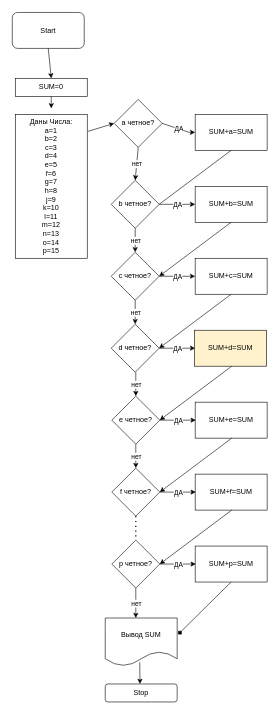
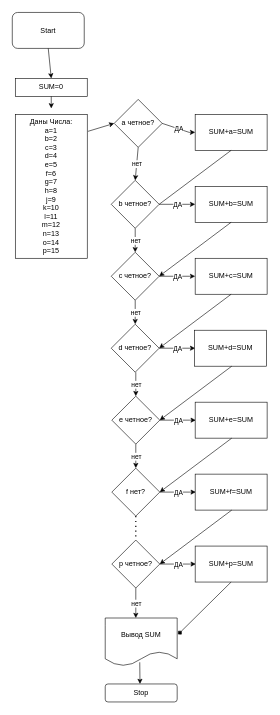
  <mxCell id="0" />
  <mxCell id="1" parent="0" />
  <mxCell id="2" value="Start" style="rounded=1;whiteSpace=wrap;html=1;" vertex="1" parent="1"><mxGeometry x="20" y="20" width="120" height="60" as="geometry" /></mxCell>
  <mxCell id="3" value="Даны Числа:&lt;br&gt;a=1&lt;br&gt;b=2&lt;br&gt;c=3&lt;br&gt;d=4&lt;br&gt;e=5&lt;br&gt;f=6&lt;br&gt;g=7&lt;br&gt;h=8&lt;br&gt;j=9&lt;br&gt;k=10&lt;br&gt;l=11&lt;br&gt;m=12&lt;br&gt;n=13&lt;br&gt;o=14&lt;br&gt;p=15" style="rounded=0;whiteSpace=wrap;html=1;" vertex="1" parent="1"><mxGeometry x="25" y="190" width="120" height="240" as="geometry" /></mxCell>
  <mxCell id="4" value="" style="endArrow=classic;html=1;rounded=0;exitX=0.5;exitY=1;exitDx=0;exitDy=0;" edge="1" parent="1" source="2"><mxGeometry width="50" height="50" relative="1" as="geometry"><mxPoint x="85" y="340" as="sourcePoint" /><mxPoint x="85" y="130" as="targetPoint" /></mxGeometry></mxCell>
  <mxCell id="5" value="" style="endArrow=classic;html=1;rounded=0;exitX=1.01;exitY=0.118;exitDx=0;exitDy=0;exitPerimeter=0;entryX=0;entryY=0.5;entryDx=0;entryDy=0;" edge="1" parent="1" source="3" target="6"><mxGeometry width="50" height="50" relative="1" as="geometry"><mxPoint x="395" y="390" as="sourcePoint" /><mxPoint x="175" y="250" as="targetPoint" /></mxGeometry></mxCell>
  <mxCell id="6" value="a четное?" style="rhombus;whiteSpace=wrap;html=1;" vertex="1" parent="1"><mxGeometry x="190" y="165" width="80" height="80" as="geometry" /></mxCell>
  <mxCell id="7" value="" style="endArrow=classic;html=1;rounded=0;exitX=1;exitY=0.5;exitDx=0;exitDy=0;" edge="1" parent="1" source="6"><mxGeometry relative="1" as="geometry"><mxPoint x="285" y="219.5" as="sourcePoint" /><mxPoint x="325" y="220" as="targetPoint" /><Array as="points"><mxPoint x="315" y="220" /></Array></mxGeometry></mxCell>
  <mxCell id="8" value="ДА" style="edgeLabel;resizable=0;html=1;align=center;verticalAlign=middle;" connectable="0" vertex="1" parent="7"><mxGeometry relative="1" as="geometry" /></mxCell>
  <mxCell id="9" value="" style="endArrow=classic;html=1;rounded=0;exitX=0.5;exitY=1;exitDx=0;exitDy=0;" edge="1" parent="1" source="6"><mxGeometry relative="1" as="geometry"><mxPoint x="365" y="360" as="sourcePoint" /><mxPoint x="225" y="300" as="targetPoint" /></mxGeometry></mxCell>
  <mxCell id="10" value="нет" style="edgeLabel;resizable=0;html=1;align=center;verticalAlign=middle;" connectable="0" vertex="1" parent="9"><mxGeometry relative="1" as="geometry" /></mxCell>
  <mxCell id="11" value="b четное?" style="rhombus;whiteSpace=wrap;html=1;" vertex="1" parent="1"><mxGeometry x="185" y="300" width="80" height="80" as="geometry" /></mxCell>
  <mxCell id="12" value="SUM+a=SUM" style="rounded=0;whiteSpace=wrap;html=1;" vertex="1" parent="1"><mxGeometry x="325" y="190" width="120" height="60" as="geometry" /></mxCell>
  <mxCell id="13" value="" style="endArrow=none;html=1;rounded=0;exitX=0.5;exitY=1;exitDx=0;exitDy=0;entryX=1;entryY=0.5;entryDx=0;entryDy=0;" edge="1" parent="1" source="12" target="11"><mxGeometry width="50" height="50" relative="1" as="geometry"><mxPoint x="395" y="390" as="sourcePoint" /><mxPoint x="445" y="340" as="targetPoint" /></mxGeometry></mxCell>
  <mxCell id="14" value="" style="endArrow=classic;html=1;rounded=0;exitX=1;exitY=0.5;exitDx=0;exitDy=0;" edge="1" parent="1"><mxGeometry relative="1" as="geometry"><mxPoint x="265" y="340" as="sourcePoint" /><mxPoint x="325" y="340" as="targetPoint" /><Array as="points"><mxPoint x="315" y="340" /></Array></mxGeometry></mxCell>
  <mxCell id="15" value="ДА" style="edgeLabel;resizable=0;html=1;align=center;verticalAlign=middle;" connectable="0" vertex="1" parent="14"><mxGeometry relative="1" as="geometry" /></mxCell>
  <mxCell id="16" value="SUM+b=SUM" style="rounded=0;whiteSpace=wrap;html=1;" vertex="1" parent="1"><mxGeometry x="325" y="310" width="120" height="60" as="geometry" /></mxCell>
  <mxCell id="17" value="" style="endArrow=classic;html=1;rounded=0;exitX=0.5;exitY=1;exitDx=0;exitDy=0;" edge="1" parent="1"><mxGeometry relative="1" as="geometry"><mxPoint x="225" y="380" as="sourcePoint" /><mxPoint x="225" y="420" as="targetPoint" /></mxGeometry></mxCell>
  <mxCell id="18" value="нет" style="edgeLabel;resizable=0;html=1;align=center;verticalAlign=middle;" connectable="0" vertex="1" parent="17"><mxGeometry relative="1" as="geometry" /></mxCell>
  <mxCell id="19" value="c четное?" style="rhombus;whiteSpace=wrap;html=1;" vertex="1" parent="1"><mxGeometry x="185" y="420" width="80" height="80" as="geometry" /></mxCell>
  <mxCell id="20" value="" style="endArrow=classic;html=1;rounded=0;exitX=0.5;exitY=1;exitDx=0;exitDy=0;entryX=1;entryY=0.5;entryDx=0;entryDy=0;" edge="1" parent="1" target="19"><mxGeometry width="50" height="50" relative="1" as="geometry"><mxPoint x="385" y="370" as="sourcePoint" /><mxPoint x="445" y="460" as="targetPoint" /></mxGeometry></mxCell>
  <mxCell id="21" value="" style="endArrow=classic;html=1;rounded=0;exitX=1;exitY=0.5;exitDx=0;exitDy=0;" edge="1" parent="1"><mxGeometry relative="1" as="geometry"><mxPoint x="265" y="460" as="sourcePoint" /><mxPoint x="325" y="460" as="targetPoint" /><Array as="points"><mxPoint x="315" y="460" /></Array></mxGeometry></mxCell>
  <mxCell id="22" value="ДА" style="edgeLabel;resizable=0;html=1;align=center;verticalAlign=middle;" connectable="0" vertex="1" parent="21"><mxGeometry relative="1" as="geometry" /></mxCell>
  <mxCell id="23" value="SUM+c=SUM" style="rounded=0;whiteSpace=wrap;html=1;" vertex="1" parent="1"><mxGeometry x="325" y="430" width="120" height="60" as="geometry" /></mxCell>
  <mxCell id="24" value="" style="endArrow=classic;html=1;rounded=0;exitX=0.5;exitY=1;exitDx=0;exitDy=0;" edge="1" parent="1"><mxGeometry relative="1" as="geometry"><mxPoint x="225" y="500" as="sourcePoint" /><mxPoint x="225" y="540" as="targetPoint" /></mxGeometry></mxCell>
  <mxCell id="25" value="нет" style="edgeLabel;resizable=0;html=1;align=center;verticalAlign=middle;" connectable="0" vertex="1" parent="24"><mxGeometry relative="1" as="geometry" /></mxCell>
  <mxCell id="26" value="d четное?" style="rhombus;whiteSpace=wrap;html=1;" vertex="1" parent="1"><mxGeometry x="185" y="540" width="80" height="80" as="geometry" /></mxCell>
  <mxCell id="27" value="" style="endArrow=classic;html=1;rounded=0;exitX=0.5;exitY=1;exitDx=0;exitDy=0;entryX=1;entryY=0.5;entryDx=0;entryDy=0;" edge="1" parent="1" target="26"><mxGeometry width="50" height="50" relative="1" as="geometry"><mxPoint x="385" y="490" as="sourcePoint" /><mxPoint x="445" y="580" as="targetPoint" /></mxGeometry></mxCell>
  <mxCell id="28" value="" style="endArrow=classic;html=1;rounded=0;exitX=1;exitY=0.5;exitDx=0;exitDy=0;" edge="1" parent="1"><mxGeometry relative="1" as="geometry"><mxPoint x="265" y="580" as="sourcePoint" /><mxPoint x="325" y="580" as="targetPoint" /><Array as="points"><mxPoint x="315" y="580" /></Array></mxGeometry></mxCell>
  <mxCell id="29" value="ДА" style="edgeLabel;resizable=0;html=1;align=center;verticalAlign=middle;" connectable="0" vertex="1" parent="28"><mxGeometry relative="1" as="geometry" /></mxCell>
- <mxCell id="30" value="SUM+d=SUM" style="rounded=0;whiteSpace=wrap;html=1;fillColor=#fff2cc;" vertex="1" parent="1"><mxGeometry x="324" y="550" width="120" height="60" as="geometry" /></mxCell>
+ <mxCell id="30" value="SUM+d=SUM" style="rounded=0;whiteSpace=wrap;html=1;" vertex="1" parent="1"><mxGeometry x="324" y="550" width="120" height="60" as="geometry" /></mxCell>
  <mxCell id="31" value="" style="endArrow=classic;html=1;rounded=0;exitX=0.5;exitY=1;exitDx=0;exitDy=0;" edge="1" parent="1"><mxGeometry relative="1" as="geometry"><mxPoint x="226" y="620" as="sourcePoint" /><mxPoint x="226" y="660" as="targetPoint" /></mxGeometry></mxCell>
  <mxCell id="32" value="нет" style="edgeLabel;resizable=0;html=1;align=center;verticalAlign=middle;" connectable="0" vertex="1" parent="31"><mxGeometry relative="1" as="geometry" /></mxCell>
  <mxCell id="33" value="e четное?" style="rhombus;whiteSpace=wrap;html=1;" vertex="1" parent="1"><mxGeometry x="186" y="660" width="80" height="80" as="geometry" /></mxCell>
  <mxCell id="34" value="" style="endArrow=classic;html=1;rounded=0;exitX=0.5;exitY=1;exitDx=0;exitDy=0;entryX=1;entryY=0.5;entryDx=0;entryDy=0;" edge="1" parent="1" target="33"><mxGeometry width="50" height="50" relative="1" as="geometry"><mxPoint x="386" y="610" as="sourcePoint" /><mxPoint x="446" y="700" as="targetPoint" /></mxGeometry></mxCell>
  <mxCell id="35" value="" style="endArrow=classic;html=1;rounded=0;exitX=1;exitY=0.5;exitDx=0;exitDy=0;" edge="1" parent="1"><mxGeometry relative="1" as="geometry"><mxPoint x="266" y="700" as="sourcePoint" /><mxPoint x="326" y="700" as="targetPoint" /><Array as="points"><mxPoint x="316" y="700" /></Array></mxGeometry></mxCell>
  <mxCell id="36" value="ДА" style="edgeLabel;resizable=0;html=1;align=center;verticalAlign=middle;" connectable="0" vertex="1" parent="35"><mxGeometry relative="1" as="geometry" /></mxCell>
  <mxCell id="37" value="SUM+e=SUM" style="rounded=0;whiteSpace=wrap;html=1;" vertex="1" parent="1"><mxGeometry x="325" y="670" width="120" height="60" as="geometry" /></mxCell>
  <mxCell id="38" value="SUM=0" style="rounded=0;whiteSpace=wrap;html=1;" vertex="1" parent="1"><mxGeometry x="25" y="130" width="120" height="30" as="geometry" /></mxCell>
  <mxCell id="39" value="" style="endArrow=classic;html=1;rounded=0;exitX=0.5;exitY=1;exitDx=0;exitDy=0;" edge="1" parent="1" source="38"><mxGeometry width="50" height="50" relative="1" as="geometry"><mxPoint x="335" y="270" as="sourcePoint" /><mxPoint x="85" y="180" as="targetPoint" /></mxGeometry></mxCell>
  <mxCell id="40" value="" style="endArrow=classic;html=1;rounded=0;exitX=0.5;exitY=1;exitDx=0;exitDy=0;" edge="1" parent="1"><mxGeometry relative="1" as="geometry"><mxPoint x="226" y="740" as="sourcePoint" /><mxPoint x="226" y="780" as="targetPoint" /></mxGeometry></mxCell>
  <mxCell id="41" value="нет" style="edgeLabel;resizable=0;html=1;align=center;verticalAlign=middle;" connectable="0" vertex="1" parent="40"><mxGeometry relative="1" as="geometry" /></mxCell>
- <mxCell id="42" value="f четное?" style="rhombus;whiteSpace=wrap;html=1;" vertex="1" parent="1"><mxGeometry x="186" y="780" width="80" height="80" as="geometry" /></mxCell>
+ <mxCell id="42" value="f нет?" style="rhombus;whiteSpace=wrap;html=1;" vertex="1" parent="1"><mxGeometry x="186" y="780" width="80" height="80" as="geometry" /></mxCell>
  <mxCell id="43" value="" style="endArrow=classic;html=1;rounded=0;exitX=0.5;exitY=1;exitDx=0;exitDy=0;entryX=1;entryY=0.5;entryDx=0;entryDy=0;" edge="1" parent="1" target="42"><mxGeometry width="50" height="50" relative="1" as="geometry"><mxPoint x="386" y="730" as="sourcePoint" /><mxPoint x="446" y="820" as="targetPoint" /></mxGeometry></mxCell>
  <mxCell id="44" value="" style="endArrow=classic;html=1;rounded=0;exitX=1;exitY=0.5;exitDx=0;exitDy=0;" edge="1" parent="1"><mxGeometry relative="1" as="geometry"><mxPoint x="266" y="820" as="sourcePoint" /><mxPoint x="326" y="820" as="targetPoint" /><Array as="points"><mxPoint x="316" y="820" /></Array></mxGeometry></mxCell>
  <mxCell id="45" value="ДА" style="edgeLabel;resizable=0;html=1;align=center;verticalAlign=middle;" connectable="0" vertex="1" parent="44"><mxGeometry relative="1" as="geometry" /></mxCell>
  <mxCell id="46" value="SUM+f=SUM" style="rounded=0;whiteSpace=wrap;html=1;" vertex="1" parent="1"><mxGeometry x="325" y="790" width="120" height="60" as="geometry" /></mxCell>
  <mxCell id="47" value="" style="endArrow=none;dashed=1;html=1;dashPattern=1 3;strokeWidth=2;rounded=0;exitX=0.5;exitY=1;exitDx=0;exitDy=0;" edge="1" parent="1" source="42"><mxGeometry width="50" height="50" relative="1" as="geometry"><mxPoint x="295" y="850" as="sourcePoint" /><mxPoint x="226" y="900" as="targetPoint" /></mxGeometry></mxCell>
  <mxCell id="48" value="p четное?" style="rhombus;whiteSpace=wrap;html=1;" vertex="1" parent="1"><mxGeometry x="186" y="900" width="80" height="80" as="geometry" /></mxCell>
  <mxCell id="49" value="" style="endArrow=classic;html=1;rounded=0;exitX=0.5;exitY=1;exitDx=0;exitDy=0;entryX=1;entryY=0.5;entryDx=0;entryDy=0;" edge="1" parent="1" target="48"><mxGeometry width="50" height="50" relative="1" as="geometry"><mxPoint x="386" y="850" as="sourcePoint" /><mxPoint x="446" y="940" as="targetPoint" /></mxGeometry></mxCell>
  <mxCell id="50" value="" style="endArrow=classic;html=1;rounded=0;exitX=1;exitY=0.5;exitDx=0;exitDy=0;" edge="1" parent="1"><mxGeometry relative="1" as="geometry"><mxPoint x="266" y="940" as="sourcePoint" /><mxPoint x="326" y="940" as="targetPoint" /><Array as="points"><mxPoint x="316" y="940" /></Array></mxGeometry></mxCell>
  <mxCell id="51" value="ДА" style="edgeLabel;resizable=0;html=1;align=center;verticalAlign=middle;" connectable="0" vertex="1" parent="50"><mxGeometry relative="1" as="geometry" /></mxCell>
  <mxCell id="52" value="SUM+p=SUM" style="rounded=0;whiteSpace=wrap;html=1;" vertex="1" parent="1"><mxGeometry x="325" y="910" width="120" height="60" as="geometry" /></mxCell>
  <mxCell id="53" value="" style="endArrow=classic;html=1;rounded=0;exitX=0.5;exitY=1;exitDx=0;exitDy=0;" edge="1" parent="1" source="48"><mxGeometry relative="1" as="geometry"><mxPoint x="235" y="990" as="sourcePoint" /><mxPoint x="226" y="1030" as="targetPoint" /></mxGeometry></mxCell>
  <mxCell id="54" value="нет" style="edgeLabel;resizable=0;html=1;align=center;verticalAlign=middle;" connectable="0" vertex="1" parent="53"><mxGeometry relative="1" as="geometry" /></mxCell>
  <mxCell id="55" value="Вывод SUM" style="shape=document;whiteSpace=wrap;html=1;boundedLbl=1;" vertex="1" parent="1"><mxGeometry x="175" y="1030" width="120" height="80" as="geometry" /></mxCell>
  <mxCell id="56" value="" style="endArrow=diamond;html=1;rounded=0;exitX=0.5;exitY=1;exitDx=0;exitDy=0;entryX=1.013;entryY=0.342;entryDx=0;entryDy=0;entryPerimeter=0;" edge="1" parent="1" source="52" target="55"><mxGeometry width="50" height="50" relative="1" as="geometry"><mxPoint x="295" y="1050" as="sourcePoint" /><mxPoint x="345" y="1000" as="targetPoint" /></mxGeometry></mxCell>
  <mxCell id="57" value="" style="endArrow=classic;html=1;rounded=0;exitX=0.48;exitY=0.923;exitDx=0;exitDy=0;exitPerimeter=0;" edge="1" parent="1" source="55"><mxGeometry width="50" height="50" relative="1" as="geometry"><mxPoint x="295" y="1050" as="sourcePoint" /><mxPoint x="233" y="1140" as="targetPoint" /></mxGeometry></mxCell>
  <mxCell id="58" value="Stop" style="rounded=1;whiteSpace=wrap;html=1;" vertex="1" parent="1"><mxGeometry x="175" y="1140" width="120" height="30" as="geometry" /></mxCell>
